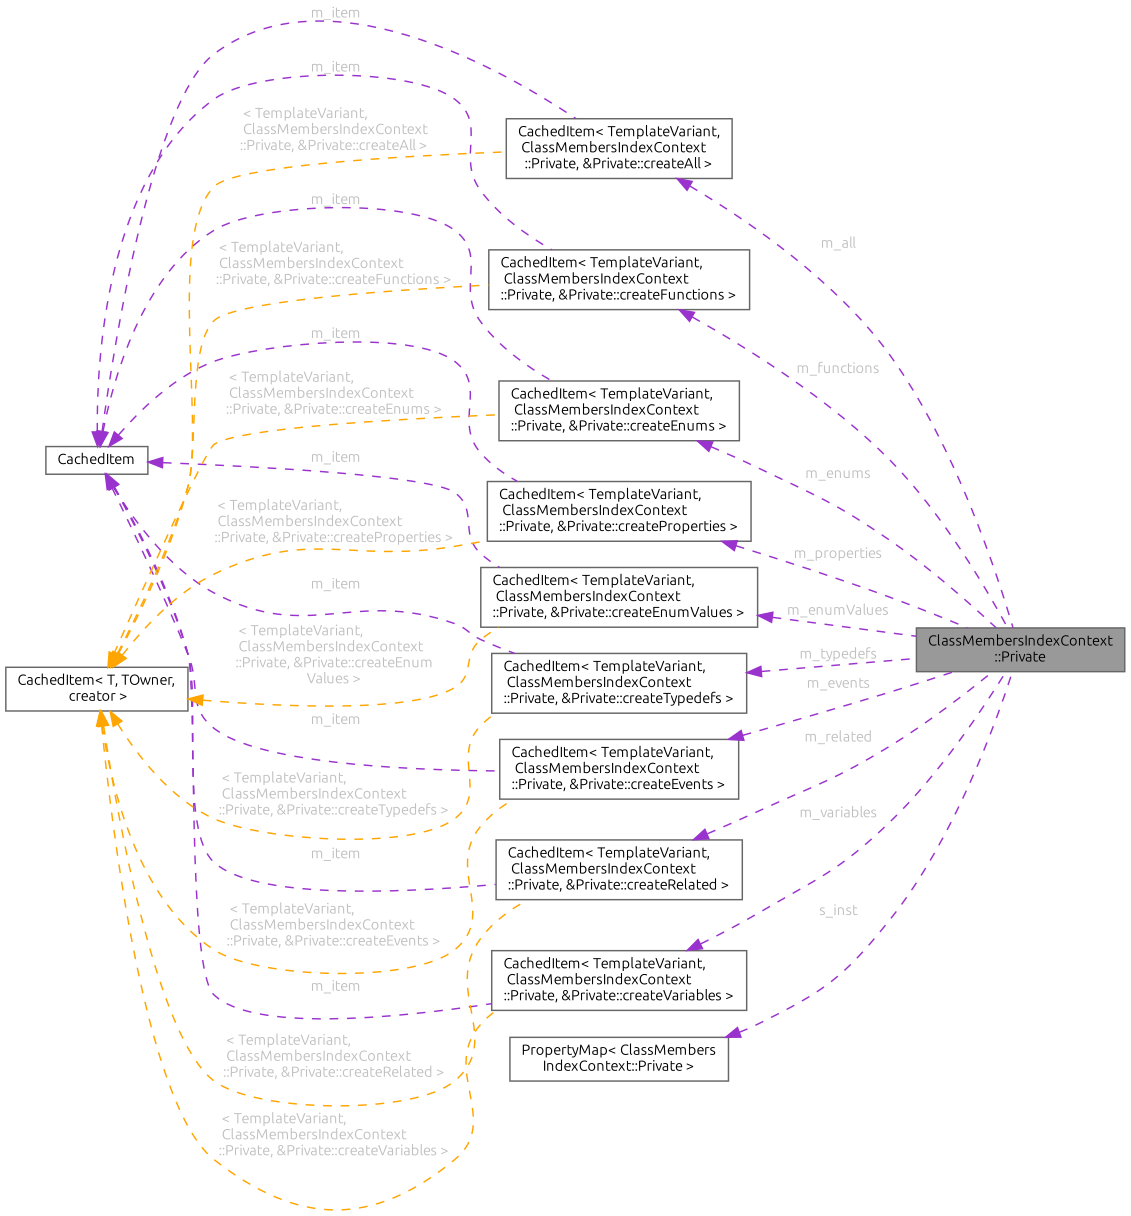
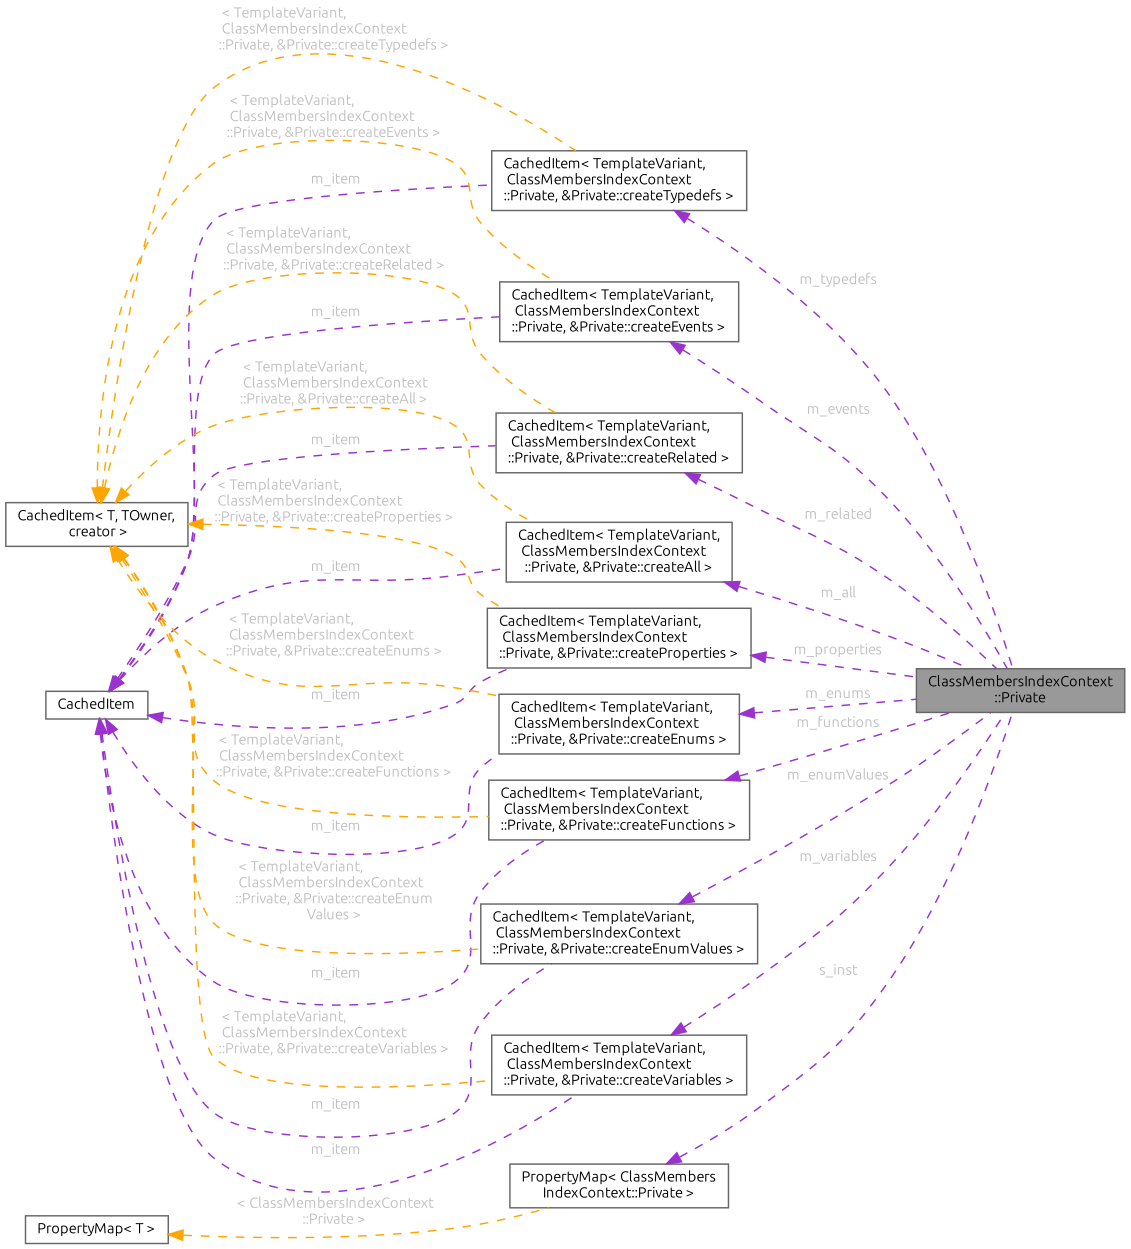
  digraph {
    fontname=Ubuntu
    rankdir=LR
    node [color=gray40 fillcolor=white fontname=Ubuntu fontsize=10 shape=box style=filled]
    edge [color=darkorchid3 dir=back fontcolor=grey fontname=Ubuntu fontsize=10 labelfontname=Helvetica labelfontsize=10 style=dashed]
    n1 [fillcolor=grey60 fontcolor=black height=0.2 label="ClassMembersIndexContext\l::Private" width=0.4]
    n2 [height=0.2 label="CachedItem\< TemplateVariant,\l ClassMembersIndexContext\l::Private, &Private::createAll \>" width=0.4]
    n3 [height=0.2 label=CachedItem width=0.4]
    n4 [height=0.2 label="CachedItem\< TemplateVariant,\l ClassMembersIndexContext\l::Private, &Private::createFunctions \>" width=0.4]
    n5 [height=0.2 label="CachedItem\< TemplateVariant,\l ClassMembersIndexContext\l::Private, &Private::createVariables \>" width=0.4]
    n6 [height=0.2 label="CachedItem\< TemplateVariant,\l ClassMembersIndexContext\l::Private, &Private::createTypedefs \>" width=0.4]
    n7 [height=0.2 label="CachedItem\< TemplateVariant,\l ClassMembersIndexContext\l::Private, &Private::createEnums \>" width=0.4]
    n8 [height=0.2 label="CachedItem\< TemplateVariant,\l ClassMembersIndexContext\l::Private, &Private::createEnumValues \>" width=0.4]
    n9 [height=0.2 label="CachedItem\< TemplateVariant,\l ClassMembersIndexContext\l::Private, &Private::createProperties \>" width=0.4]
    n10 [height=0.2 label="CachedItem\< TemplateVariant,\l ClassMembersIndexContext\l::Private, &Private::createEvents \>" width=0.4]
    n11 [height=0.2 label="CachedItem\< TemplateVariant,\l ClassMembersIndexContext\l::Private, &Private::createRelated \>" width=0.4]
    n12 [height=0.2 label="CachedItem\< T, TOwner,\l creator \>" width=0.4]
    n13 [height=0.2 label="PropertyMap\< ClassMembers\lIndexContext::Private \>" width=0.4]
+   n14 [height=0.2 label="PropertyMap\< T \>" width=0.4]
    n2 -> n1 [label=" m_all"]
    n3 -> n2 [label=" m_item"]
    n3 -> n4 [label=" m_item"]
    n3 -> n5 [label=" m_item"]
    n3 -> n6 [label=" m_item"]
    n3 -> n7 [label=" m_item"]
    n3 -> n8 [label=" m_item"]
    n3 -> n9 [label=" m_item"]
    n3 -> n10 [label=" m_item"]
    n3 -> n11 [label=" m_item"]
    n4 -> n1 [label=" m_functions"]
    n5 -> n1 [label=" m_variables"]
    n6 -> n1 [label=" m_typedefs"]
    n7 -> n1 [label=" m_enums"]
    n8 -> n1 [label=" m_enumValues"]
    n9 -> n1 [label=" m_properties"]
    n10 -> n1 [label=" m_events"]
    n11 -> n1 [label=" m_related"]
    n12 -> n2 [color=orange label=" \< TemplateVariant,\l ClassMembersIndexContext\l::Private, &Private::createAll \>"]
    n12 -> n4 [color=orange label=" \< TemplateVariant,\l ClassMembersIndexContext\l::Private, &Private::createFunctions \>"]
    n12 -> n5 [color=orange label=" \< TemplateVariant,\l ClassMembersIndexContext\l::Private, &Private::createVariables \>"]
    n12 -> n6 [color=orange label=" \< TemplateVariant,\l ClassMembersIndexContext\l::Private, &Private::createTypedefs \>"]
    n12 -> n7 [color=orange label=" \< TemplateVariant,\l ClassMembersIndexContext\l::Private, &Private::createEnums \>"]
    n12 -> n8 [color=orange label=" \< TemplateVariant,\l ClassMembersIndexContext\l::Private, &Private::createEnum\lValues \>"]
    n12 -> n9 [color=orange label=" \< TemplateVariant,\l ClassMembersIndexContext\l::Private, &Private::createProperties \>"]
    n12 -> n10 [color=orange label=" \< TemplateVariant,\l ClassMembersIndexContext\l::Private, &Private::createEvents \>"]
    n12 -> n11 [color=orange label=" \< TemplateVariant,\l ClassMembersIndexContext\l::Private, &Private::createRelated \>"]
    n13 -> n1 [label=" s_inst"]
+   n14 -> n13 [color=orange label=" \< ClassMembersIndexContext\l::Private \>"]
  }
